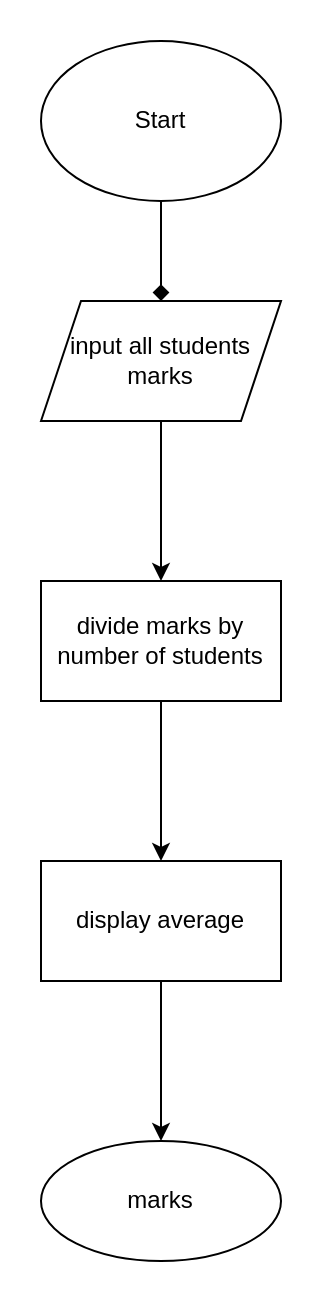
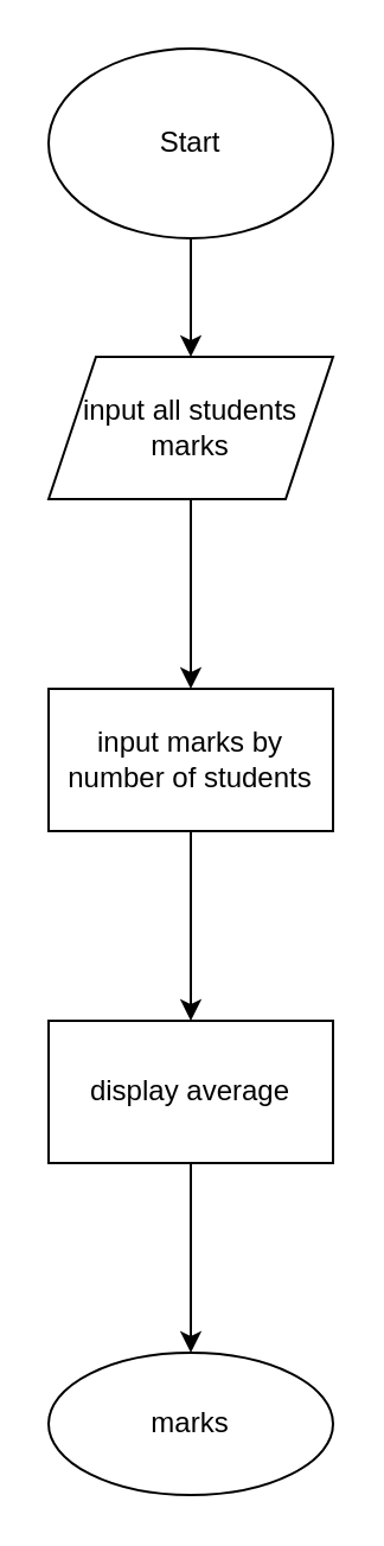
  <mxCell id="0" />
  <mxCell id="1" parent="0" />
- <mxCell id="2" value="" style="edgeStyle=orthogonalEdgeStyle;rounded=0;orthogonalLoop=1;jettySize=auto;html=1;endArrow=diamond;" edge="1" parent="1" source="3" target="5"><mxGeometry relative="1" as="geometry" /></mxCell>
+ <mxCell id="2" value="" style="edgeStyle=orthogonalEdgeStyle;rounded=0;orthogonalLoop=1;jettySize=auto;html=1;" edge="1" parent="1" source="3" target="5"><mxGeometry relative="1" as="geometry" /></mxCell>
  <mxCell id="3" value="Start" style="ellipse;whiteSpace=wrap;html=1;" vertex="1" parent="1"><mxGeometry x="20" width="120" height="80" as="geometry" y="20" /></mxCell>
  <mxCell id="4" value="" style="edgeStyle=orthogonalEdgeStyle;rounded=0;orthogonalLoop=1;jettySize=auto;html=1;" edge="1" parent="1" source="5" target="7"><mxGeometry relative="1" as="geometry" /></mxCell>
  <mxCell id="5" value="input all students marks" style="shape=parallelogram;perimeter=parallelogramPerimeter;whiteSpace=wrap;html=1;fixedSize=1;" vertex="1" parent="1"><mxGeometry x="20" y="150" width="120" height="60" as="geometry" /></mxCell>
  <mxCell id="6" value="" style="edgeStyle=orthogonalEdgeStyle;rounded=0;orthogonalLoop=1;jettySize=auto;html=1;" edge="1" parent="1" source="7" target="9"><mxGeometry relative="1" as="geometry" /></mxCell>
- <mxCell id="7" value="divide marks by number of students" style="whiteSpace=wrap;html=1;" vertex="1" parent="1"><mxGeometry x="20" y="290" width="120" height="60" as="geometry" /></mxCell>
+ <mxCell id="7" value="input marks by number of students" style="whiteSpace=wrap;html=1;" vertex="1" parent="1"><mxGeometry x="20" y="290" width="120" height="60" as="geometry" /></mxCell>
  <mxCell id="8" value="" style="edgeStyle=orthogonalEdgeStyle;rounded=0;orthogonalLoop=1;jettySize=auto;html=1;" edge="1" parent="1" source="9" target="10"><mxGeometry relative="1" as="geometry" /></mxCell>
  <mxCell id="9" value="display average" style="whiteSpace=wrap;html=1;" vertex="1" parent="1"><mxGeometry x="20" y="430" width="120" height="60" as="geometry" /></mxCell>
  <mxCell id="10" value="marks" style="ellipse;whiteSpace=wrap;html=1;" vertex="1" parent="1"><mxGeometry x="20" y="570" width="120" height="60" as="geometry" /></mxCell>
